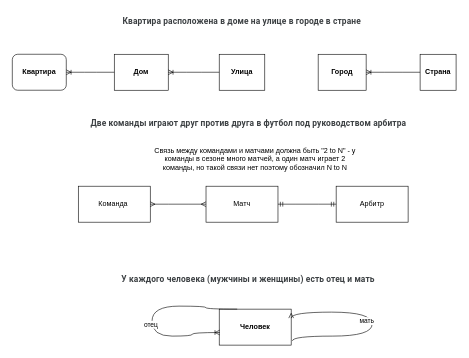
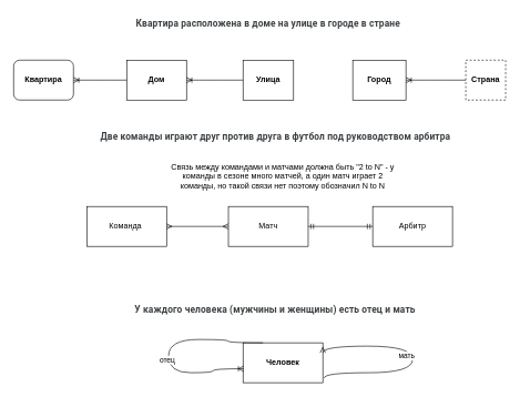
  <mxCell id="0" />
  <mxCell id="1" parent="0" />
  <mxCell id="2" value="&lt;span style=&quot;color: rgb(60, 64, 67); font-family: Roboto, Arial, sans-serif; font-size: 14px; letter-spacing: 0.2px; text-align: start;&quot;&gt;Квартира расположена в доме на улице в городе в стране&lt;/span&gt;" style="text;html=1;align=center;verticalAlign=middle;whiteSpace=wrap;rounded=0;fontStyle=1" vertex="1" parent="1"><mxGeometry x="200" y="20" width="406" height="30" as="geometry" /></mxCell>
  <mxCell id="3" value="Квартира" style="whiteSpace=wrap;html=1;fontStyle=1;rounded=1;" vertex="1" parent="1"><mxGeometry x="20" y="90" width="90" height="60" as="geometry" /></mxCell>
  <mxCell id="4" value="Дом" style="rounded=0;whiteSpace=wrap;html=1;fontStyle=1" vertex="1" parent="1"><mxGeometry x="190" y="90" width="90" height="60" as="geometry" /></mxCell>
  <mxCell id="5" value="Улица" style="rounded=0;whiteSpace=wrap;html=1;fontStyle=1" vertex="1" parent="1"><mxGeometry x="365" y="90" width="76" height="60" as="geometry" /></mxCell>
  <mxCell id="6" value="Город" style="rounded=0;whiteSpace=wrap;html=1;fontStyle=1" vertex="1" parent="1"><mxGeometry x="530" y="90" width="80" height="60" as="geometry" /></mxCell>
- <mxCell id="7" value="Страна" style="rounded=0;whiteSpace=wrap;html=1;fontStyle=1" vertex="1" parent="1"><mxGeometry x="700" y="90" width="60" height="60" as="geometry" /></mxCell>
+ <mxCell id="7" value="Страна" style="rounded=0;whiteSpace=wrap;html=1;fontStyle=1;dashed=1;" vertex="1" parent="1"><mxGeometry x="700" y="90" width="60" height="60" as="geometry" /></mxCell>
  <mxCell id="8" value="" style="edgeStyle=entityRelationEdgeStyle;fontSize=12;html=1;endArrow=ERoneToMany;rounded=0;entryX=1;entryY=0.5;entryDx=0;entryDy=0;exitX=0;exitY=0.5;exitDx=0;exitDy=0;" edge="1" parent="1" source="4" target="3"><mxGeometry width="100" height="100" relative="1" as="geometry"><mxPoint x="360" y="340" as="sourcePoint" /><mxPoint x="460" y="240" as="targetPoint" /></mxGeometry></mxCell>
  <mxCell id="9" value="" style="edgeStyle=entityRelationEdgeStyle;fontSize=12;html=1;endArrow=ERoneToMany;rounded=0;entryX=1;entryY=0.5;entryDx=0;entryDy=0;" edge="1" parent="1" source="5" target="4"><mxGeometry width="100" height="100" relative="1" as="geometry"><mxPoint x="360" y="340" as="sourcePoint" /><mxPoint x="460" y="240" as="targetPoint" /></mxGeometry></mxCell>
  <mxCell id="10" value="" style="edgeStyle=entityRelationEdgeStyle;fontSize=12;html=1;endArrow=ERoneToMany;rounded=0;" edge="1" parent="1" source="7" target="6"><mxGeometry width="100" height="100" relative="1" as="geometry"><mxPoint x="690" y="110" as="sourcePoint" /><mxPoint x="460" y="240" as="targetPoint" /></mxGeometry></mxCell>
  <mxCell id="11" value="&lt;span style=&quot;color: rgb(60, 64, 67); font-family: Roboto, Arial, sans-serif; font-size: 14px; letter-spacing: 0.2px; text-align: start;&quot;&gt;Две команды играют друг против друга в футбол под руководством арбитра&lt;/span&gt;" style="text;html=1;align=center;verticalAlign=middle;whiteSpace=wrap;rounded=0;fontStyle=1" vertex="1" parent="1"><mxGeometry x="134" y="190" width="560" height="30" as="geometry" /></mxCell>
  <mxCell id="12" value="&lt;span style=&quot;color: rgb(60, 64, 67); font-family: Roboto, Arial, sans-serif; font-size: 14px; letter-spacing: 0.2px; text-align: start;&quot;&gt;У каждого человека (мужчины и женщины) есть отец и мать&lt;/span&gt;" style="text;html=1;align=center;verticalAlign=middle;whiteSpace=wrap;rounded=0;fontStyle=1" vertex="1" parent="1"><mxGeometry x="186" y="450" width="455" height="30" as="geometry" /></mxCell>
  <mxCell id="13" value="Человек" style="rounded=0;whiteSpace=wrap;html=1;fontStyle=1" vertex="1" parent="1"><mxGeometry x="365" y="515" width="120" height="60" as="geometry" /></mxCell>
  <mxCell id="14" value="" style="edgeStyle=orthogonalEdgeStyle;fontSize=12;html=1;endArrow=ERmany;rounded=0;curved=1;entryX=1;entryY=0.25;entryDx=0;entryDy=0;exitX=1.017;exitY=0.883;exitDx=0;exitDy=0;exitPerimeter=0;" edge="1" parent="1" source="13" target="13"><mxGeometry width="100" height="100" relative="1" as="geometry"><mxPoint x="200" y="530" as="sourcePoint" /><mxPoint x="300" y="430" as="targetPoint" /><Array as="points"><mxPoint x="487" y="560" /><mxPoint x="620" y="560" /><mxPoint x="620" y="520" /><mxPoint x="485" y="520" /></Array></mxGeometry></mxCell>
  <mxCell id="15" value="мать" style="edgeLabel;html=1;align=center;verticalAlign=middle;resizable=0;points=[];" vertex="1" connectable="0" parent="14"><mxGeometry x="0.016" y="-1" relative="1" as="geometry"><mxPoint x="-11" as="offset" /></mxGeometry></mxCell>
  <mxCell id="16" value="" style="edgeStyle=orthogonalEdgeStyle;fontSize=12;html=1;endArrow=ERoneToMany;rounded=0;curved=1;entryX=0.008;entryY=0.65;entryDx=0;entryDy=0;entryPerimeter=0;exitX=0.25;exitY=0;exitDx=0;exitDy=0;" edge="1" parent="1" source="13" target="13"><mxGeometry width="100" height="100" relative="1" as="geometry"><mxPoint x="343" y="525" as="sourcePoint" /><mxPoint x="325.96" y="564" as="targetPoint" /><Array as="points"><mxPoint x="343" y="515" /><mxPoint x="343" y="510" /><mxPoint x="253" y="510" /><mxPoint x="253" y="560" /><mxPoint x="320" y="560" /><mxPoint x="320" y="554" /></Array></mxGeometry></mxCell>
  <mxCell id="17" value="отец" style="edgeLabel;html=1;align=center;verticalAlign=middle;resizable=0;points=[];" vertex="1" connectable="0" parent="16"><mxGeometry x="-0.365" y="-1" relative="1" as="geometry"><mxPoint x="-50" y="31" as="offset" /></mxGeometry></mxCell>
  <mxCell id="18" value="Матч" style="rounded=0;whiteSpace=wrap;html=1;" vertex="1" parent="1"><mxGeometry x="343" y="310" width="120" height="60" as="geometry" /></mxCell>
  <mxCell id="19" value="Команда&amp;nbsp;" style="rounded=0;whiteSpace=wrap;html=1;" vertex="1" parent="1"><mxGeometry x="130" y="310" width="120" height="60" as="geometry" /></mxCell>
  <mxCell id="20" value="Арбитр" style="rounded=0;whiteSpace=wrap;html=1;" vertex="1" parent="1"><mxGeometry x="560" y="310" width="120" height="60" as="geometry" /></mxCell>
  <mxCell id="21" value="" style="edgeStyle=entityRelationEdgeStyle;fontSize=12;html=1;endArrow=ERmandOne;startArrow=ERmandOne;rounded=0;" edge="1" parent="1" source="18" target="20"><mxGeometry width="100" height="100" relative="1" as="geometry"><mxPoint x="360" y="340" as="sourcePoint" /><mxPoint x="460" y="240" as="targetPoint" /></mxGeometry></mxCell>
  <mxCell id="22" value="" style="edgeStyle=entityRelationEdgeStyle;fontSize=12;html=1;endArrow=ERmany;startArrow=ERmany;rounded=0;entryX=0;entryY=0.5;entryDx=0;entryDy=0;" edge="1" parent="1" source="19" target="18"><mxGeometry width="100" height="100" relative="1" as="geometry"><mxPoint x="320" y="340" as="sourcePoint" /><mxPoint x="420" y="240" as="targetPoint" /></mxGeometry></mxCell>
  <mxCell id="23" value="Связь между командами и матчами должна быть &quot;2 to N&quot; - у команды в сезоне много матчей, а один матч играет 2 команды, но такой связи нет поэтому обозначил N to N" style="text;html=1;align=center;verticalAlign=middle;whiteSpace=wrap;rounded=0;" vertex="1" parent="1"><mxGeometry x="253" y="250" width="344" height="30" as="geometry" /></mxCell>
